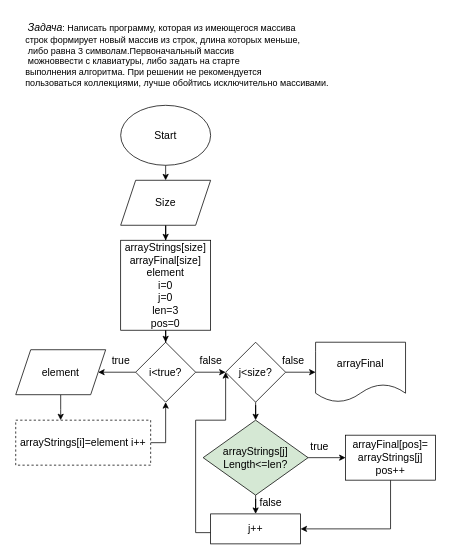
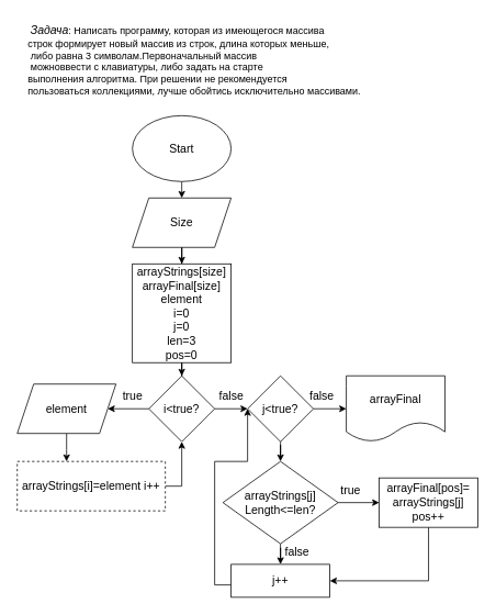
  <mxCell id="0" />
  <mxCell id="1" parent="0" />
  <mxCell id="2" value="&lt;div style=&quot;text-align: justify;&quot;&gt;&lt;span style=&quot;background-color: initial;&quot;&gt;&amp;nbsp;&lt;/span&gt;&lt;font style=&quot;&quot;&gt;&lt;em style=&quot;background-color: initial;&quot;&gt;&lt;font style=&quot;font-size: 14px;&quot;&gt;Задача&lt;/font&gt;&lt;/em&gt;&lt;span style=&quot;font-size: 12px; background-color: initial; text-align: start;&quot;&gt;: Написать программу, которая из имеющегося массива&lt;/span&gt;&lt;/font&gt;&lt;/div&gt;&lt;font style=&quot;font-size: 12px;&quot;&gt;&lt;span style=&quot;text-align: start;&quot;&gt;&lt;div style=&quot;text-align: justify;&quot;&gt;&lt;span style=&quot;background-color: initial;&quot;&gt;строк формирует&amp;nbsp;&lt;/span&gt;&lt;span style=&quot;background-color: initial; text-align: center;&quot;&gt;новый массив из строк,&amp;nbsp;&lt;/span&gt;&lt;span style=&quot;background-color: initial;&quot;&gt;длина которых меньше,&lt;/span&gt;&lt;/div&gt;&lt;div style=&quot;text-align: justify;&quot;&gt;&lt;span style=&quot;background-color: initial;&quot;&gt;&amp;nbsp;либо равна 3 символам.&lt;/span&gt;&lt;span style=&quot;background-color: initial;&quot;&gt;Первоначальный массив&lt;/span&gt;&lt;/div&gt;&lt;/span&gt;&lt;span&gt;&lt;div style=&quot;text-align: justify;&quot;&gt;&lt;span style=&quot;background-color: initial;&quot;&gt;&amp;nbsp;можно&lt;/span&gt;&lt;span style=&quot;background-color: initial;&quot;&gt;ввести с клавиатуры, либо задать на старте&amp;nbsp;&lt;/span&gt;&lt;/div&gt;&lt;/span&gt;&lt;span&gt;&lt;div style=&quot;text-align: justify;&quot;&gt;выполнения алгоритма. При решении не рекомендуется&lt;/div&gt;&lt;div style=&quot;text-align: justify;&quot;&gt;пользоваться коллекциями,&amp;nbsp;&lt;span style=&quot;line-height: 115%; background-image: initial; background-position: initial; background-size: initial; background-repeat: initial; background-attachment: initial; background-origin: initial; background-clip: initial;&quot;&gt;лучше&lt;/span&gt;&lt;span style=&quot;background-color: initial;&quot;&gt;&amp;nbsp;обойтись&amp;nbsp;&lt;/span&gt;&lt;span style=&quot;background-color: initial;&quot;&gt;исключительно массивами.&lt;/span&gt;&lt;/div&gt;&lt;/span&gt;&lt;/font&gt;&lt;span&gt;&lt;br&gt;&amp;nbsp;&lt;/span&gt;&lt;span&gt;&lt;br&gt;&amp;nbsp;&lt;/span&gt;" style="text;html=1;align=center;verticalAlign=middle;resizable=0;points=[];autosize=1;strokeColor=none;fillColor=none;" vertex="1" parent="1"><mxGeometry x="20" y="20" width="430" height="150" as="geometry" /></mxCell>
  <mxCell id="3" value="" style="edgeStyle=orthogonalEdgeStyle;rounded=0;orthogonalLoop=1;jettySize=auto;html=1;fontSize=14;" edge="1" parent="1" source="4" target="6"><mxGeometry relative="1" as="geometry"><Array as="points"><mxPoint x="220" y="200" /><mxPoint x="220" y="200" /></Array></mxGeometry></mxCell>
  <mxCell id="4" value="Start" style="ellipse;whiteSpace=wrap;html=1;fontSize=14;" vertex="1" parent="1"><mxGeometry x="160" y="140" width="120" height="80" as="geometry" /></mxCell>
  <mxCell id="5" style="edgeStyle=orthogonalEdgeStyle;rounded=0;orthogonalLoop=1;jettySize=auto;html=1;entryX=0.5;entryY=0;entryDx=0;entryDy=0;fontSize=14;" edge="1" parent="1" source="6" target="8"><mxGeometry relative="1" as="geometry" /></mxCell>
  <mxCell id="6" value="Size" style="shape=parallelogram;perimeter=parallelogramPerimeter;whiteSpace=wrap;html=1;fixedSize=1;fontSize=14;" vertex="1" parent="1"><mxGeometry x="160" y="240" width="120" height="60" as="geometry" /></mxCell>
  <mxCell id="7" style="edgeStyle=orthogonalEdgeStyle;rounded=0;orthogonalLoop=1;jettySize=auto;html=1;entryX=0.5;entryY=0;entryDx=0;entryDy=0;fontSize=14;" edge="1" parent="1" source="8" target="11"><mxGeometry relative="1" as="geometry" /></mxCell>
  <mxCell id="8" value="arrayStrings[size]&lt;br&gt;arrayFinal[size]&lt;br&gt;element&lt;br&gt;i=0&lt;br&gt;j=0&lt;br&gt;len=3&lt;br&gt;pos=0" style="rounded=0;whiteSpace=wrap;html=1;fontSize=14;" vertex="1" parent="1"><mxGeometry x="160" y="320" width="120" height="120" as="geometry" /></mxCell>
  <mxCell id="9" style="edgeStyle=orthogonalEdgeStyle;rounded=0;orthogonalLoop=1;jettySize=auto;html=1;entryX=1;entryY=0.5;entryDx=0;entryDy=0;fontSize=14;" edge="1" parent="1" source="11" target="13"><mxGeometry relative="1" as="geometry" /></mxCell>
  <mxCell id="10" style="edgeStyle=orthogonalEdgeStyle;rounded=0;orthogonalLoop=1;jettySize=auto;html=1;entryX=0;entryY=0.5;entryDx=0;entryDy=0;fontSize=14;" edge="1" parent="1" source="11" target="17"><mxGeometry relative="1" as="geometry" /></mxCell>
  <mxCell id="11" value="i&amp;lt;true?" style="rhombus;whiteSpace=wrap;html=1;fontSize=14;" vertex="1" parent="1"><mxGeometry x="180" y="456" width="80" height="80" as="geometry" /></mxCell>
  <mxCell id="12" style="edgeStyle=orthogonalEdgeStyle;rounded=0;orthogonalLoop=1;jettySize=auto;html=1;fontSize=14;entryX=0.333;entryY=0;entryDx=0;entryDy=0;entryPerimeter=0;" edge="1" parent="1" source="13" target="20"><mxGeometry relative="1" as="geometry"><mxPoint x="80" y="550" as="targetPoint" /></mxGeometry></mxCell>
  <mxCell id="13" value="element" style="shape=parallelogram;perimeter=parallelogramPerimeter;whiteSpace=wrap;html=1;fixedSize=1;fontSize=14;" vertex="1" parent="1"><mxGeometry x="20" y="466" width="120" height="60" as="geometry" /></mxCell>
  <mxCell id="14" value="true" style="text;html=1;align=center;verticalAlign=middle;resizable=0;points=[];autosize=1;strokeColor=none;fillColor=none;fontSize=14;" vertex="1" parent="1"><mxGeometry x="135" y="465" width="50" height="30" as="geometry" /></mxCell>
  <mxCell id="15" style="edgeStyle=orthogonalEdgeStyle;rounded=0;orthogonalLoop=1;jettySize=auto;html=1;entryX=0;entryY=0.5;entryDx=0;entryDy=0;fontSize=14;" edge="1" parent="1" source="17" target="21"><mxGeometry relative="1" as="geometry" /></mxCell>
  <mxCell id="16" style="edgeStyle=orthogonalEdgeStyle;rounded=0;orthogonalLoop=1;jettySize=auto;html=1;entryX=0.5;entryY=0;entryDx=0;entryDy=0;fontSize=14;" edge="1" parent="1" source="17" target="25"><mxGeometry relative="1" as="geometry" /></mxCell>
- <mxCell id="17" value="j&amp;lt;size?" style="rhombus;whiteSpace=wrap;html=1;fontSize=14;" vertex="1" parent="1"><mxGeometry x="300" y="456" width="80" height="80" as="geometry" /></mxCell>
+ <mxCell id="17" value="j&amp;lt;true?" style="rhombus;whiteSpace=wrap;html=1;fontSize=14;" vertex="1" parent="1"><mxGeometry x="300" y="456" width="80" height="80" as="geometry" /></mxCell>
  <mxCell id="18" value="false" style="text;html=1;align=center;verticalAlign=middle;resizable=0;points=[];autosize=1;strokeColor=none;fillColor=none;fontSize=14;" vertex="1" parent="1"><mxGeometry x="255" y="465" width="50" height="30" as="geometry" /></mxCell>
  <mxCell id="19" style="edgeStyle=orthogonalEdgeStyle;rounded=0;orthogonalLoop=1;jettySize=auto;html=1;fontSize=14;" edge="1" parent="1" source="20" target="11"><mxGeometry relative="1" as="geometry"><mxPoint x="220" y="550" as="targetPoint" /><Array as="points"><mxPoint x="220" y="590" /></Array></mxGeometry></mxCell>
  <mxCell id="20" value="arrayStrings[i]=element i++" style="rounded=0;whiteSpace=wrap;html=1;fontSize=14;dashed=1;" vertex="1" parent="1"><mxGeometry x="20" y="560" width="180" height="60" as="geometry" /></mxCell>
  <mxCell id="21" value="arrayFinal" style="shape=document;whiteSpace=wrap;html=1;boundedLbl=1;fontSize=14;" vertex="1" parent="1"><mxGeometry x="420" y="456" width="120" height="80" as="geometry" /></mxCell>
  <mxCell id="22" value="false" style="text;html=1;align=center;verticalAlign=middle;resizable=0;points=[];autosize=1;strokeColor=none;fillColor=none;fontSize=14;" vertex="1" parent="1"><mxGeometry x="365" y="465" width="50" height="30" as="geometry" /></mxCell>
  <mxCell id="23" style="edgeStyle=orthogonalEdgeStyle;rounded=0;orthogonalLoop=1;jettySize=auto;html=1;fontSize=14;" edge="1" parent="1" source="25" target="27"><mxGeometry relative="1" as="geometry" /></mxCell>
  <mxCell id="24" style="edgeStyle=orthogonalEdgeStyle;rounded=0;orthogonalLoop=1;jettySize=auto;html=1;fontSize=14;" edge="1" parent="1" source="25" target="30"><mxGeometry relative="1" as="geometry" /></mxCell>
- <mxCell id="25" value="arrayStrings[j]&lt;br&gt;Length&amp;lt;=len?" style="rhombus;whiteSpace=wrap;html=1;fontSize=14;fillColor=#d5e8d4;" vertex="1" parent="1"><mxGeometry x="270" y="560" width="140" height="100" as="geometry" /></mxCell>
+ <mxCell id="25" value="arrayStrings[j]&lt;br&gt;Length&amp;lt;=len?" style="rhombus;whiteSpace=wrap;html=1;fontSize=14;" vertex="1" parent="1"><mxGeometry x="270" y="560" width="140" height="100" as="geometry" /></mxCell>
  <mxCell id="26" style="edgeStyle=orthogonalEdgeStyle;rounded=0;orthogonalLoop=1;jettySize=auto;html=1;entryX=1;entryY=0.5;entryDx=0;entryDy=0;fontSize=14;" edge="1" parent="1" source="27" target="30"><mxGeometry relative="1" as="geometry"><Array as="points"><mxPoint x="520" y="705" /></Array></mxGeometry></mxCell>
  <mxCell id="27" value="arrayFinal[pos]=&lt;br&gt;arrayStrings[j]&lt;br&gt;pos++" style="rounded=0;whiteSpace=wrap;html=1;fontSize=14;" vertex="1" parent="1"><mxGeometry x="460" y="580" width="120" height="60" as="geometry" /></mxCell>
  <mxCell id="28" value="true" style="text;html=1;align=center;verticalAlign=middle;resizable=0;points=[];autosize=1;strokeColor=none;fillColor=none;fontSize=14;" vertex="1" parent="1"><mxGeometry x="400" y="580" width="50" height="30" as="geometry" /></mxCell>
  <mxCell id="29" style="edgeStyle=orthogonalEdgeStyle;rounded=0;orthogonalLoop=1;jettySize=auto;html=1;fontSize=14;entryX=0;entryY=0.5;entryDx=0;entryDy=0;" edge="1" parent="1" source="30" target="17"><mxGeometry relative="1" as="geometry"><mxPoint x="290" y="520" as="targetPoint" /><Array as="points"><mxPoint x="260" y="710" /><mxPoint x="260" y="560" /><mxPoint x="300" y="560" /></Array></mxGeometry></mxCell>
  <mxCell id="30" value="j++" style="rounded=0;whiteSpace=wrap;html=1;fontSize=14;" vertex="1" parent="1"><mxGeometry x="280" y="685" width="120" height="40" as="geometry" /></mxCell>
  <mxCell id="31" value="false" style="text;html=1;align=center;verticalAlign=middle;resizable=0;points=[];autosize=1;strokeColor=none;fillColor=none;fontSize=14;" vertex="1" parent="1"><mxGeometry x="335" y="655" width="50" height="30" as="geometry" /></mxCell>
